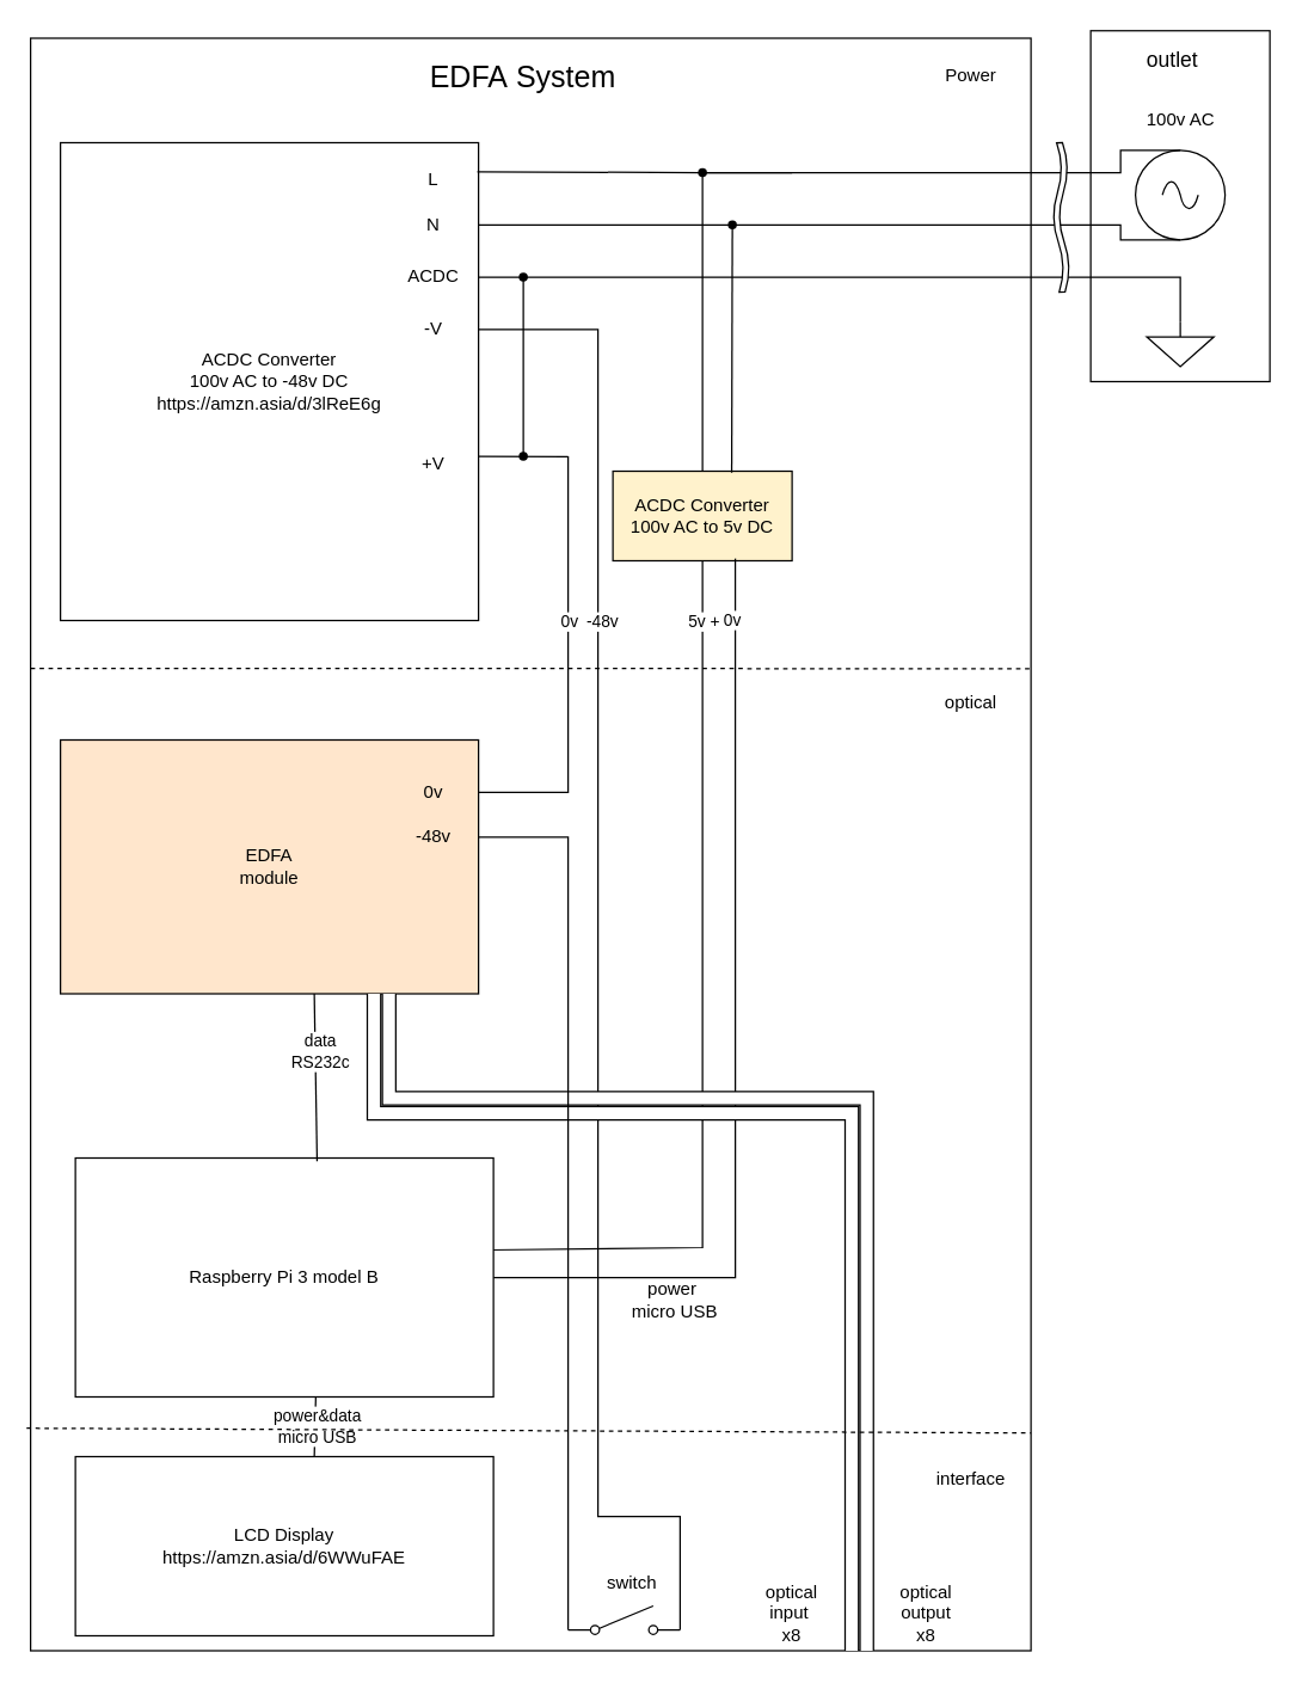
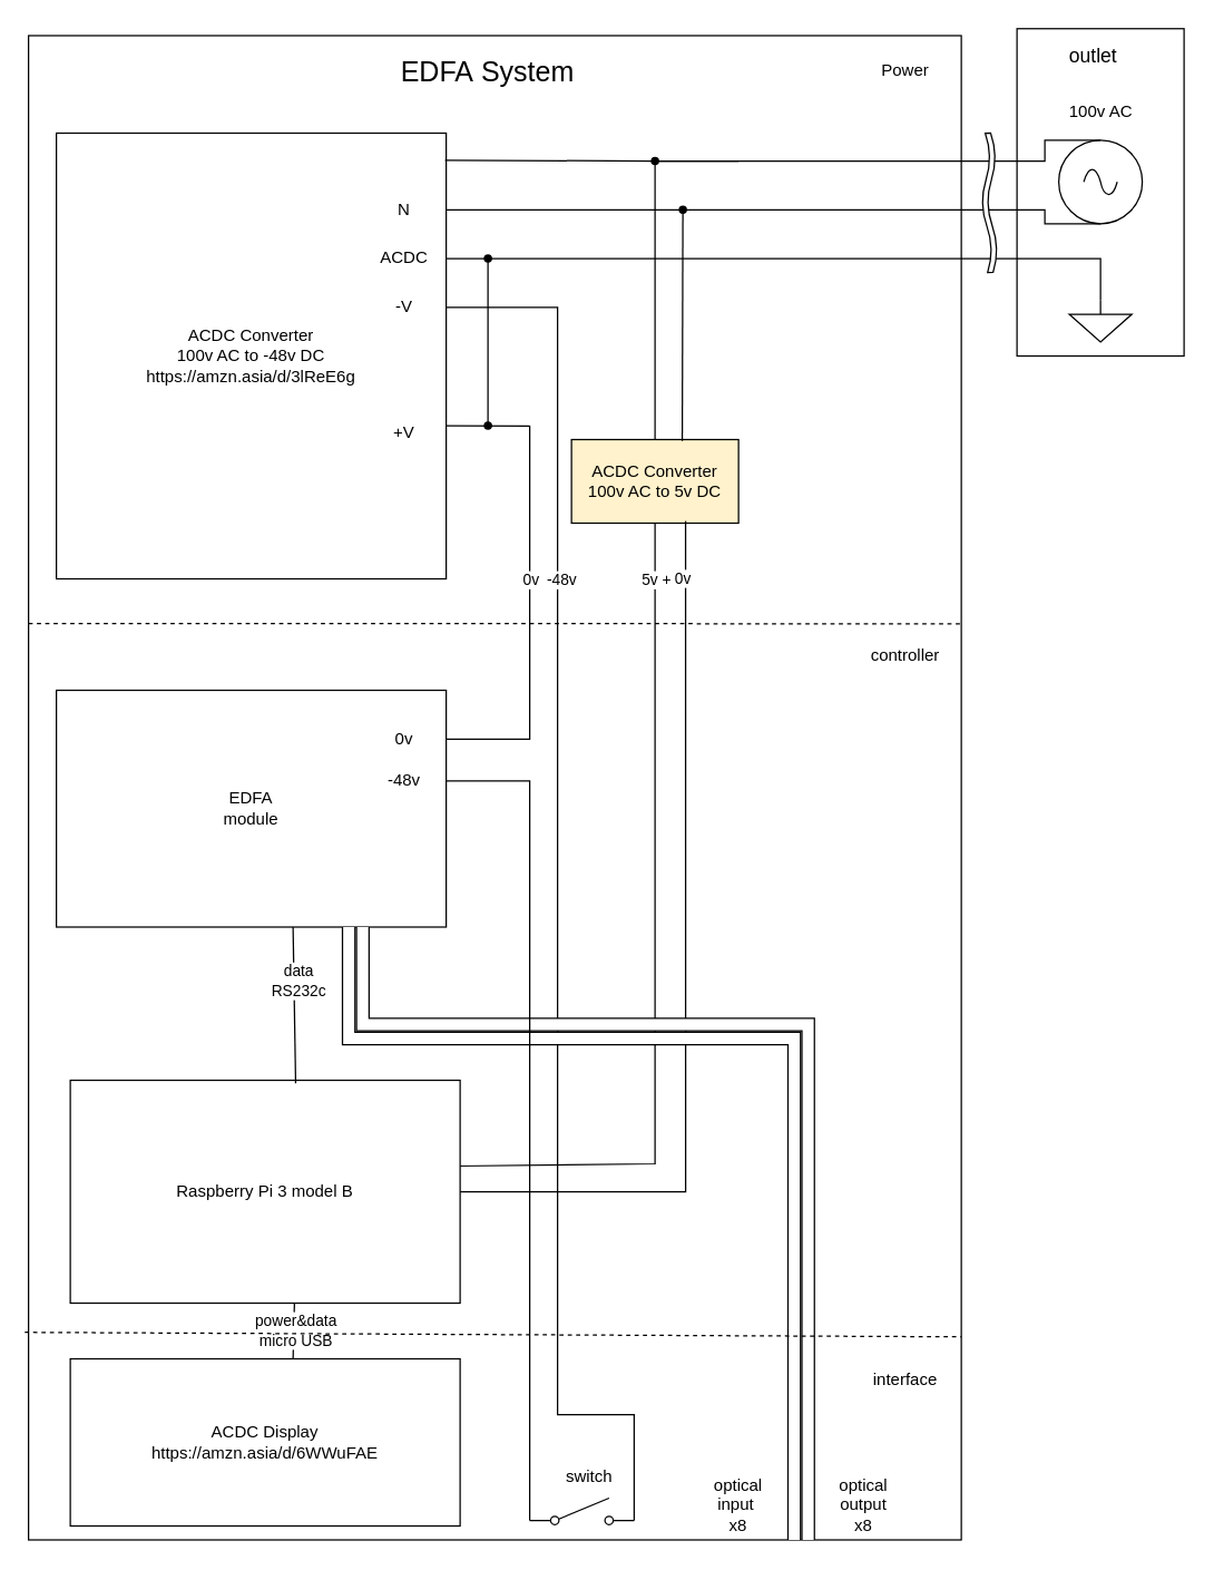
  <mxCell id="0" />
  <mxCell id="1" parent="0" />
  <mxCell id="2" value="" style="rounded=0;whiteSpace=wrap;html=1;" parent="1" vertex="1"><mxGeometry x="730" y="20" width="120" height="235" as="geometry" /></mxCell>
  <mxCell id="3" value="" style="rounded=0;whiteSpace=wrap;html=1;" parent="1" vertex="1"><mxGeometry x="20" y="25" width="670" height="1080" as="geometry" /></mxCell>
  <mxCell id="4" value="" style="pointerEvents=1;verticalLabelPosition=bottom;shadow=0;dashed=0;align=center;html=1;verticalAlign=top;shape=mxgraph.electrical.signal_sources.source;aspect=fixed;points=[[0.5,0,0],[1,0.5,0],[0.5,1,0],[0,0.5,0]];elSignalType=ac;" parent="1" vertex="1"><mxGeometry x="760" y="100" width="60" height="60" as="geometry" /></mxCell>
  <mxCell id="5" value="ACDC Converter&lt;div&gt;100v AC to -48v DC&lt;/div&gt;&lt;div&gt;https://amzn.asia/d/3lReE6g&lt;br&gt;&lt;/div&gt;" style="rounded=0;whiteSpace=wrap;html=1;" parent="1" vertex="1"><mxGeometry x="40" y="95" width="280" height="320" as="geometry" /></mxCell>
  <mxCell id="6" value="100v AC" style="text;html=1;align=center;verticalAlign=middle;resizable=0;points=[];autosize=1;strokeColor=none;fillColor=none;" parent="1" vertex="1"><mxGeometry x="755" y="65" width="70" height="30" as="geometry" /></mxCell>
  <mxCell id="7" value="" style="pointerEvents=1;verticalLabelPosition=bottom;shadow=0;dashed=0;align=center;html=1;verticalAlign=top;shape=mxgraph.electrical.signal_sources.signal_ground;" parent="1" vertex="1"><mxGeometry x="767.5" y="215" width="45" height="30" as="geometry" /></mxCell>
  <mxCell id="8" value="ACDC" style="text;html=1;align=center;verticalAlign=middle;whiteSpace=wrap;rounded=0;" parent="1" vertex="1"><mxGeometry x="260" y="170" width="60" height="30" as="geometry" /></mxCell>
  <mxCell id="9" value="N" style="text;html=1;align=center;verticalAlign=middle;whiteSpace=wrap;rounded=0;" parent="1" vertex="1"><mxGeometry x="260" y="135" width="60" height="30" as="geometry" /></mxCell>
- <mxCell id="10" value="L" style="text;html=1;align=center;verticalAlign=middle;whiteSpace=wrap;rounded=0;" parent="1" vertex="1"><mxGeometry x="260" y="105" width="60" height="30" as="geometry" /></mxCell>
  <mxCell id="11" value="-V" style="text;html=1;align=center;verticalAlign=middle;whiteSpace=wrap;rounded=0;" parent="1" vertex="1"><mxGeometry x="260" y="205" width="60" height="30" as="geometry" /></mxCell>
  <mxCell id="12" value="+V" style="text;html=1;align=center;verticalAlign=middle;whiteSpace=wrap;rounded=0;" parent="1" vertex="1"><mxGeometry x="260" y="295" width="60" height="30" as="geometry" /></mxCell>
  <mxCell id="13" value="" style="endArrow=none;html=1;rounded=0;entryX=1.018;entryY=0.405;entryDx=0;entryDy=0;entryPerimeter=0;" parent="1" edge="1"><mxGeometry width="50" height="50" relative="1" as="geometry"><mxPoint x="380" y="305.29" as="sourcePoint" /><mxPoint x="320" y="305" as="targetPoint" /></mxGeometry></mxCell>
  <mxCell id="14" value="" style="endArrow=none;html=1;rounded=0;entryDx=0;entryDy=0;exitDx=0;exitDy=0;exitPerimeter=0;entryX=0.54;entryY=0.174;entryPerimeter=0;" parent="1" edge="1"><mxGeometry width="50" height="50" relative="1" as="geometry"><mxPoint x="350" y="185" as="sourcePoint" /><mxPoint x="350" y="185" as="targetPoint" /><Array as="points" /></mxGeometry></mxCell>
  <mxCell id="15" value="" style="endArrow=none;html=1;rounded=0;exitX=0.52;exitY=0.731;exitDx=0;exitDy=0;exitPerimeter=0;" parent="1" edge="1"><mxGeometry width="50" height="50" relative="1" as="geometry"><mxPoint x="350" y="185" as="sourcePoint" /><mxPoint x="350" y="185" as="targetPoint" /></mxGeometry></mxCell>
  <mxCell id="16" value="" style="endArrow=none;html=1;rounded=0;entryX=1;entryY=0.5;entryDx=0;entryDy=0;" parent="1" source="40" target="8" edge="1"><mxGeometry width="50" height="50" relative="1" as="geometry"><mxPoint x="350" y="305" as="sourcePoint" /><mxPoint x="350" y="185" as="targetPoint" /><Array as="points"><mxPoint x="350" y="185" /></Array></mxGeometry></mxCell>
  <mxCell id="17" value="" style="endArrow=none;html=1;rounded=0;exitX=1;exitY=0.5;exitDx=0;exitDy=0;" parent="1" source="22" edge="1"><mxGeometry width="50" height="50" relative="1" as="geometry"><mxPoint x="380" y="535" as="sourcePoint" /><mxPoint x="380" y="305" as="targetPoint" /><Array as="points"><mxPoint x="380" y="530" /></Array></mxGeometry></mxCell>
  <mxCell id="18" value="0v" style="edgeLabel;html=1;align=center;verticalAlign=middle;resizable=0;points=[];" parent="17" vertex="1" connectable="0"><mxGeometry x="0.785" relative="1" as="geometry"><mxPoint y="79" as="offset" /></mxGeometry></mxCell>
  <mxCell id="19" value="" style="endArrow=none;html=1;rounded=0;entryX=1;entryY=0.5;entryDx=0;entryDy=0;exitX=1;exitY=0.8;exitDx=0;exitDy=0;" parent="1" source="56" target="11" edge="1"><mxGeometry width="50" height="50" relative="1" as="geometry"><mxPoint x="410" y="625" as="sourcePoint" /><mxPoint x="390" y="225" as="targetPoint" /><Array as="points"><mxPoint x="455" y="1015" /><mxPoint x="400" y="1015" /><mxPoint x="400" y="560" /><mxPoint x="400" y="220" /></Array></mxGeometry></mxCell>
  <mxCell id="20" value="-48v" style="edgeLabel;html=1;align=center;verticalAlign=middle;resizable=0;points=[];" parent="19" vertex="1" connectable="0"><mxGeometry x="0.625" y="-2" relative="1" as="geometry"><mxPoint y="86" as="offset" /></mxGeometry></mxCell>
- <mxCell id="21" value="EDFA&lt;div&gt;module&lt;/div&gt;" style="rounded=0;whiteSpace=wrap;html=1;fillColor=#ffe6cc;" parent="1" vertex="1"><mxGeometry x="40" y="495" width="280" height="170" as="geometry" /></mxCell>
+ <mxCell id="21" value="EDFA&lt;div&gt;module&lt;/div&gt;" style="rounded=0;whiteSpace=wrap;html=1;" parent="1" vertex="1"><mxGeometry x="40" y="495" width="280" height="170" as="geometry" /></mxCell>
  <mxCell id="22" value="0v" style="text;html=1;align=center;verticalAlign=middle;whiteSpace=wrap;rounded=0;" parent="1" vertex="1"><mxGeometry x="260" y="515" width="60" height="30" as="geometry" /></mxCell>
  <mxCell id="23" value="-48v" style="text;html=1;align=center;verticalAlign=middle;whiteSpace=wrap;rounded=0;" parent="1" vertex="1"><mxGeometry x="260" y="545" width="60" height="30" as="geometry" /></mxCell>
  <mxCell id="24" value="ACDC Converter&lt;div&gt;100v AC to 5v DC&lt;/div&gt;" style="rounded=0;whiteSpace=wrap;html=1;fillColor=#fff2cc;" parent="1" vertex="1"><mxGeometry x="410" y="315" width="120" height="60" as="geometry" /></mxCell>
  <mxCell id="25" value="" style="endArrow=none;html=1;rounded=0;exitX=0.663;exitY=0.017;exitDx=0;exitDy=0;exitPerimeter=0;entryX=0.388;entryY=0.6;entryDx=0;entryDy=0;entryPerimeter=0;" parent="1" source="24" target="43" edge="1"><mxGeometry width="50" height="50" relative="1" as="geometry"><mxPoint x="550" y="290" as="sourcePoint" /><mxPoint x="550" y="150" as="targetPoint" /></mxGeometry></mxCell>
  <mxCell id="26" value="" style="endArrow=none;html=1;rounded=0;entryX=0.5;entryY=1;entryDx=0;entryDy=0;exitX=0.991;exitY=0.385;exitDx=0;exitDy=0;exitPerimeter=0;" parent="1" source="30" target="24" edge="1"><mxGeometry width="50" height="50" relative="1" as="geometry"><mxPoint x="500" y="805" as="sourcePoint" /><mxPoint x="460" y="575" as="targetPoint" /><Array as="points"><mxPoint x="470" y="835" /></Array></mxGeometry></mxCell>
  <mxCell id="27" value="5v +" style="edgeLabel;html=1;align=center;verticalAlign=middle;resizable=0;points=[];" parent="26" vertex="1" connectable="0"><mxGeometry x="0.758" y="3" relative="1" as="geometry"><mxPoint x="3" y="-32" as="offset" /></mxGeometry></mxCell>
  <mxCell id="28" value="" style="endArrow=none;html=1;rounded=0;entryX=0.683;entryY=0.975;entryDx=0;entryDy=0;entryPerimeter=0;exitX=1;exitY=0.5;exitDx=0;exitDy=0;" parent="1" source="30" target="24" edge="1"><mxGeometry width="50" height="50" relative="1" as="geometry"><mxPoint x="552" y="815" as="sourcePoint" /><mxPoint x="460" y="575" as="targetPoint" /><Array as="points"><mxPoint x="492" y="855" /></Array></mxGeometry></mxCell>
  <mxCell id="29" value="0v" style="edgeLabel;html=1;align=center;verticalAlign=middle;resizable=0;points=[];" parent="28" vertex="1" connectable="0"><mxGeometry x="0.78" y="-1" relative="1" as="geometry"><mxPoint x="-3" y="-29" as="offset" /></mxGeometry></mxCell>
  <mxCell id="30" value="Raspberry Pi 3 model B" style="rounded=0;whiteSpace=wrap;html=1;" parent="1" vertex="1"><mxGeometry x="50" y="775" width="280" height="160" as="geometry" /></mxCell>
- <mxCell id="31" value="power&lt;div&gt;&amp;nbsp;micro USB&lt;/div&gt;" style="text;html=1;align=center;verticalAlign=middle;whiteSpace=wrap;rounded=0;" parent="1" vertex="1"><mxGeometry x="400" y="855" width="100" height="30" as="geometry" /></mxCell>
  <mxCell id="32" value="" style="endArrow=none;html=1;rounded=0;entryX=0.704;entryY=0.995;entryDx=0;entryDy=0;entryPerimeter=0;exitX=0.675;exitY=0.008;exitDx=0;exitDy=0;exitPerimeter=0;" parent="1" edge="1"><mxGeometry width="50" height="50" relative="1" as="geometry"><mxPoint x="211.88" y="777.13" as="sourcePoint" /><mxPoint x="210" y="665" as="targetPoint" /></mxGeometry></mxCell>
  <mxCell id="33" value="&lt;div&gt;data&lt;/div&gt;RS232c" style="edgeLabel;html=1;align=center;verticalAlign=middle;resizable=0;points=[];" parent="32" vertex="1" connectable="0"><mxGeometry x="0.311" y="-3" relative="1" as="geometry"><mxPoint as="offset" /></mxGeometry></mxCell>
- <mxCell id="34" value="LCD Display&lt;div&gt;https://amzn.asia/d/6WWuFAE&lt;br&gt;&lt;/div&gt;" style="rounded=0;whiteSpace=wrap;html=1;" parent="1" vertex="1"><mxGeometry x="50" y="975" width="280" height="120" as="geometry" /></mxCell>
+ <mxCell id="34" value="ACDC Display&lt;div&gt;https://amzn.asia/d/6WWuFAE&lt;br&gt;&lt;/div&gt;" style="rounded=0;whiteSpace=wrap;html=1;" parent="1" vertex="1"><mxGeometry x="50" y="975" width="280" height="120" as="geometry" /></mxCell>
  <mxCell id="35" value="" style="endArrow=none;html=1;rounded=0;exitX=0.425;exitY=0.003;exitDx=0;exitDy=0;exitPerimeter=0;" parent="1" edge="1"><mxGeometry width="50" height="50" relative="1" as="geometry"><mxPoint x="210" y="975.36" as="sourcePoint" /><mxPoint x="211" y="935" as="targetPoint" /></mxGeometry></mxCell>
  <mxCell id="36" value="power&amp;amp;data&lt;div&gt;micro USB&lt;/div&gt;" style="edgeLabel;html=1;align=center;verticalAlign=middle;resizable=0;points=[];" parent="35" vertex="1" connectable="0"><mxGeometry x="0.041" y="-1" relative="1" as="geometry"><mxPoint as="offset" /></mxGeometry></mxCell>
  <mxCell id="37" value="" style="endArrow=none;html=1;rounded=0;entryDx=0;entryDy=0;exitX=0.5;exitY=0;exitDx=0;exitDy=0;exitPerimeter=0;entryPerimeter=0;" parent="1" source="7" edge="1"><mxGeometry width="50" height="50" relative="1" as="geometry"><mxPoint x="838" y="175" as="sourcePoint" /><mxPoint x="350" y="185" as="targetPoint" /><Array as="points"><mxPoint x="790" y="185" /><mxPoint x="730" y="185" /></Array></mxGeometry></mxCell>
  <mxCell id="38" value="" style="shape=waypoint;sketch=0;fillStyle=solid;size=6;pointerEvents=1;points=[];fillColor=none;resizable=0;rotatable=0;perimeter=centerPerimeter;snapToPoint=1;" parent="1" vertex="1"><mxGeometry x="340" y="175" width="20" height="20" as="geometry" /></mxCell>
  <mxCell id="39" value="" style="endArrow=none;html=1;rounded=0;" parent="1" target="40" edge="1"><mxGeometry width="50" height="50" relative="1" as="geometry"><mxPoint x="350" y="305" as="sourcePoint" /><mxPoint x="350" y="185" as="targetPoint" /></mxGeometry></mxCell>
  <mxCell id="40" value="" style="shape=waypoint;sketch=0;fillStyle=solid;size=6;pointerEvents=1;points=[];fillColor=none;resizable=0;rotatable=0;perimeter=centerPerimeter;snapToPoint=1;" parent="1" vertex="1"><mxGeometry x="340" y="295" width="20" height="20" as="geometry" /></mxCell>
  <mxCell id="41" value="" style="endArrow=none;html=1;rounded=0;entryDx=0;entryDy=0;entryPerimeter=0;exitX=0.997;exitY=0.061;exitDx=0;exitDy=0;exitPerimeter=0;" parent="1" source="5" target="46" edge="1"><mxGeometry width="50" height="50" relative="1" as="geometry"><mxPoint x="319" y="115" as="sourcePoint" /><mxPoint x="765" y="95" as="targetPoint" /><Array as="points" /></mxGeometry></mxCell>
  <mxCell id="42" value="" style="endArrow=none;html=1;rounded=0;entryDx=0;entryDy=0;entryPerimeter=0;exitX=1;exitY=0.5;exitDx=0;exitDy=0;" parent="1" source="9" target="43" edge="1"><mxGeometry width="50" height="50" relative="1" as="geometry"><mxPoint x="320" y="150" as="sourcePoint" /><mxPoint x="825" y="95" as="targetPoint" /><Array as="points" /></mxGeometry></mxCell>
  <mxCell id="43" value="" style="shape=waypoint;sketch=0;fillStyle=solid;size=6;pointerEvents=1;points=[];fillColor=none;resizable=0;rotatable=0;perimeter=centerPerimeter;snapToPoint=1;" parent="1" vertex="1"><mxGeometry x="480" y="140" width="20" height="20" as="geometry" /></mxCell>
  <mxCell id="44" value="" style="endArrow=none;html=1;rounded=0;exitDx=0;exitDy=0;" parent="1" source="46" edge="1"><mxGeometry width="50" height="50" relative="1" as="geometry"><mxPoint x="540" y="225" as="sourcePoint" /><mxPoint x="530" y="115" as="targetPoint" /></mxGeometry></mxCell>
  <mxCell id="45" value="" style="endArrow=none;html=1;rounded=0;exitX=0.5;exitY=0;exitDx=0;exitDy=0;" parent="1" source="24" target="46" edge="1"><mxGeometry width="50" height="50" relative="1" as="geometry"><mxPoint x="530" y="315" as="sourcePoint" /><mxPoint x="530" y="115" as="targetPoint" /></mxGeometry></mxCell>
  <mxCell id="46" value="" style="shape=waypoint;sketch=0;fillStyle=solid;size=6;pointerEvents=1;points=[];fillColor=none;resizable=0;rotatable=0;perimeter=centerPerimeter;snapToPoint=1;" parent="1" vertex="1"><mxGeometry x="460" y="105" width="20" height="20" as="geometry" /></mxCell>
  <mxCell id="47" value="&lt;font style=&quot;font-size: 14px;&quot;&gt;outlet&lt;/font&gt;" style="text;html=1;align=center;verticalAlign=middle;whiteSpace=wrap;rounded=0;" parent="1" vertex="1"><mxGeometry x="755" y="25" width="60" height="30" as="geometry" /></mxCell>
  <mxCell id="48" value="&lt;font style=&quot;font-size: 20px;&quot;&gt;EDFA&amp;nbsp;&lt;span style=&quot;background-color: initial;&quot;&gt;System&lt;/span&gt;&lt;/font&gt;" style="text;html=1;align=center;verticalAlign=middle;whiteSpace=wrap;rounded=0;" parent="1" vertex="1"><mxGeometry x="270" y="35" width="160" height="30" as="geometry" /></mxCell>
  <mxCell id="49" value="" style="shape=filledEdge;curved=0;rounded=0;fixDash=1;endArrow=none;strokeWidth=10;fillColor=#ffffff;edgeStyle=orthogonalEdgeStyle;html=1;exitX=0.75;exitY=1;exitDx=0;exitDy=0;" parent="1" source="21" edge="1"><mxGeometry width="60" height="40" relative="1" as="geometry"><mxPoint x="610" y="625" as="sourcePoint" /><mxPoint x="570" y="1105" as="targetPoint" /><Array as="points"><mxPoint x="250" y="745" /></Array></mxGeometry></mxCell>
  <mxCell id="50" value="optical input&amp;nbsp;&lt;div&gt;x8&lt;/div&gt;" style="text;html=1;align=center;verticalAlign=middle;whiteSpace=wrap;rounded=0;" parent="1" vertex="1"><mxGeometry x="500" y="1065" width="60" height="30" as="geometry" /></mxCell>
  <mxCell id="51" value="optical&lt;div&gt;output&lt;/div&gt;&lt;div&gt;x8&lt;/div&gt;" style="text;html=1;align=center;verticalAlign=middle;whiteSpace=wrap;rounded=0;" parent="1" vertex="1"><mxGeometry x="590" y="1065" width="60" height="30" as="geometry" /></mxCell>
  <mxCell id="52" value="" style="shape=filledEdge;curved=0;rounded=0;fixDash=1;endArrow=none;strokeWidth=10;fillColor=#ffffff;edgeStyle=orthogonalEdgeStyle;html=1;entryX=0.786;entryY=1;entryDx=0;entryDy=0;entryPerimeter=0;" parent="1" target="21" edge="1"><mxGeometry width="60" height="40" relative="1" as="geometry"><mxPoint x="580" y="1105" as="sourcePoint" /><mxPoint x="500" y="715" as="targetPoint" /><Array as="points"><mxPoint x="580" y="735" /><mxPoint x="260" y="735" /></Array></mxGeometry></mxCell>
  <mxCell id="53" value="" style="endArrow=none;html=1;rounded=0;exitX=0.358;exitY=0.57;exitDx=0;exitDy=0;exitPerimeter=0;entryX=0.5;entryY=1;entryDx=0;entryDy=0;entryPerimeter=0;" parent="1" source="43" target="4" edge="1"><mxGeometry width="50" height="50" relative="1" as="geometry"><mxPoint x="630" y="85" as="sourcePoint" /><mxPoint x="680" y="35" as="targetPoint" /><Array as="points"><mxPoint x="750" y="150" /><mxPoint x="750" y="160" /></Array></mxGeometry></mxCell>
  <mxCell id="54" value="" style="endArrow=none;html=1;rounded=0;exitX=0.418;exitY=0.668;exitDx=0;exitDy=0;exitPerimeter=0;entryX=0.5;entryY=0;entryDx=0;entryDy=0;entryPerimeter=0;" parent="1" source="46" target="4" edge="1"><mxGeometry width="50" height="50" relative="1" as="geometry"><mxPoint x="630" y="85" as="sourcePoint" /><mxPoint x="680" y="35" as="targetPoint" /><Array as="points"><mxPoint x="750" y="115" /><mxPoint x="750" y="100" /></Array></mxGeometry></mxCell>
  <mxCell id="55" value="" style="verticalLabelPosition=bottom;verticalAlign=top;html=1;shape=mxgraph.basic.wave2;dy=0.61;rotation=89;" parent="1" vertex="1"><mxGeometry x="660" y="140" width="100" height="10" as="geometry" /></mxCell>
  <mxCell id="56" value="" style="html=1;shape=mxgraph.electrical.electro-mechanical.singleSwitch;aspect=fixed;elSwitchState=off;" vertex="1" parent="1"><mxGeometry x="380" y="1075" width="75" height="20" as="geometry" /></mxCell>
  <mxCell id="57" value="" style="endArrow=none;html=1;rounded=0;entryX=1;entryY=0.5;entryDx=0;entryDy=0;exitX=0;exitY=0.8;exitDx=0;exitDy=0;" edge="1" parent="1" source="56" target="23"><mxGeometry width="50" height="50" relative="1" as="geometry"><mxPoint x="410" y="825" as="sourcePoint" /><mxPoint x="460" y="775" as="targetPoint" /><Array as="points"><mxPoint x="380" y="560" /></Array></mxGeometry></mxCell>
  <mxCell id="58" value="switch" style="text;html=1;align=center;verticalAlign=middle;whiteSpace=wrap;rounded=0;" vertex="1" parent="1"><mxGeometry x="392.5" y="1045" width="60" height="30" as="geometry" /></mxCell>
  <mxCell id="59" value="" style="endArrow=none;dashed=1;html=1;rounded=0;exitX=-0.004;exitY=0.862;exitDx=0;exitDy=0;exitPerimeter=0;entryX=1;entryY=0.865;entryDx=0;entryDy=0;entryPerimeter=0;" edge="1" parent="1" source="3" target="3"><mxGeometry width="50" height="50" relative="1" as="geometry"><mxPoint x="410" y="1065" as="sourcePoint" /><mxPoint x="460" y="1015" as="targetPoint" /></mxGeometry></mxCell>
  <mxCell id="60" value="interface" style="text;html=1;align=center;verticalAlign=middle;whiteSpace=wrap;rounded=0;" vertex="1" parent="1"><mxGeometry x="620" y="975" width="60" height="30" as="geometry" /></mxCell>
  <mxCell id="61" value="" style="endArrow=none;dashed=1;html=1;rounded=0;entryX=1.003;entryY=0.391;entryDx=0;entryDy=0;entryPerimeter=0;" edge="1" parent="1" target="3"><mxGeometry width="50" height="50" relative="1" as="geometry"><mxPoint x="20" y="447" as="sourcePoint" /><mxPoint x="460" y="475" as="targetPoint" /></mxGeometry></mxCell>
- <mxCell id="62" value="optical" style="text;html=1;align=center;verticalAlign=middle;whiteSpace=wrap;rounded=0;" vertex="1" parent="1"><mxGeometry x="620" y="455" width="60" height="30" as="geometry" /></mxCell>
+ <mxCell id="62" value="controller" style="text;html=1;align=center;verticalAlign=middle;whiteSpace=wrap;rounded=0;" vertex="1" parent="1"><mxGeometry x="620" y="455" width="60" height="30" as="geometry" /></mxCell>
  <mxCell id="63" value="Power" style="text;html=1;align=center;verticalAlign=middle;whiteSpace=wrap;rounded=0;" vertex="1" parent="1"><mxGeometry x="620" y="35" width="60" height="30" as="geometry" /></mxCell>
